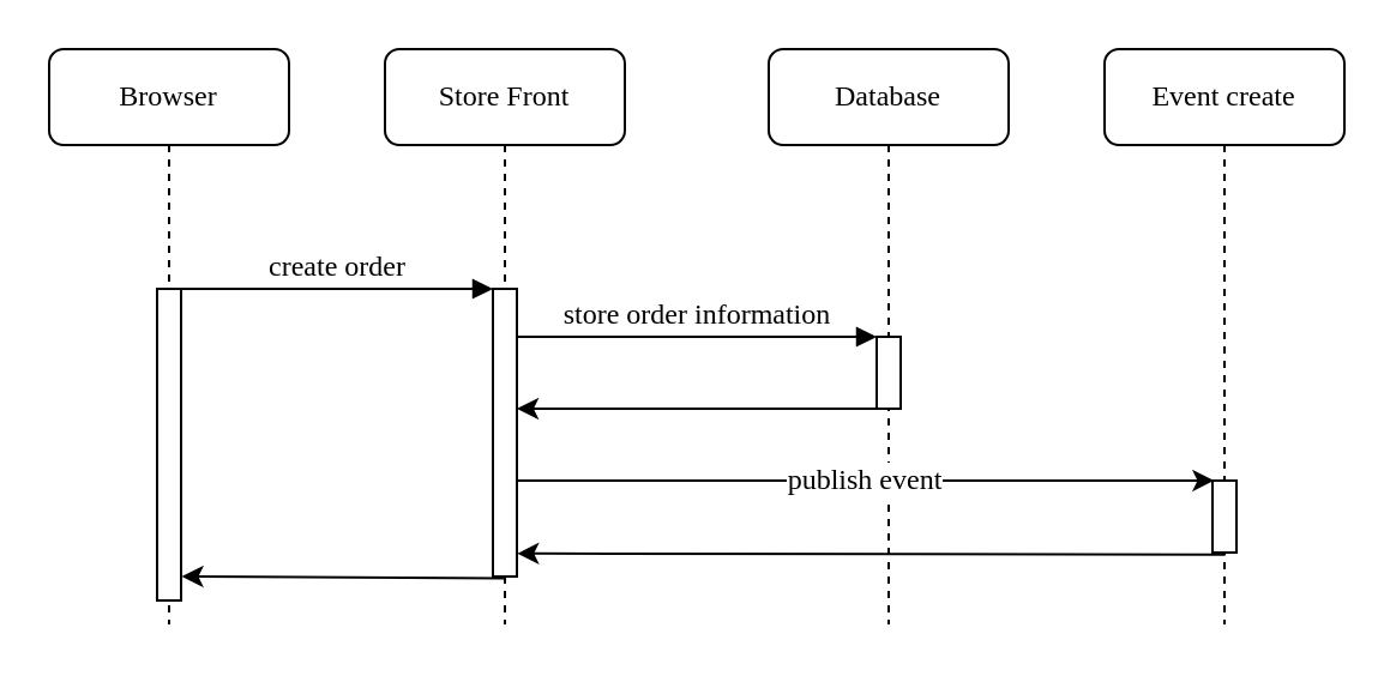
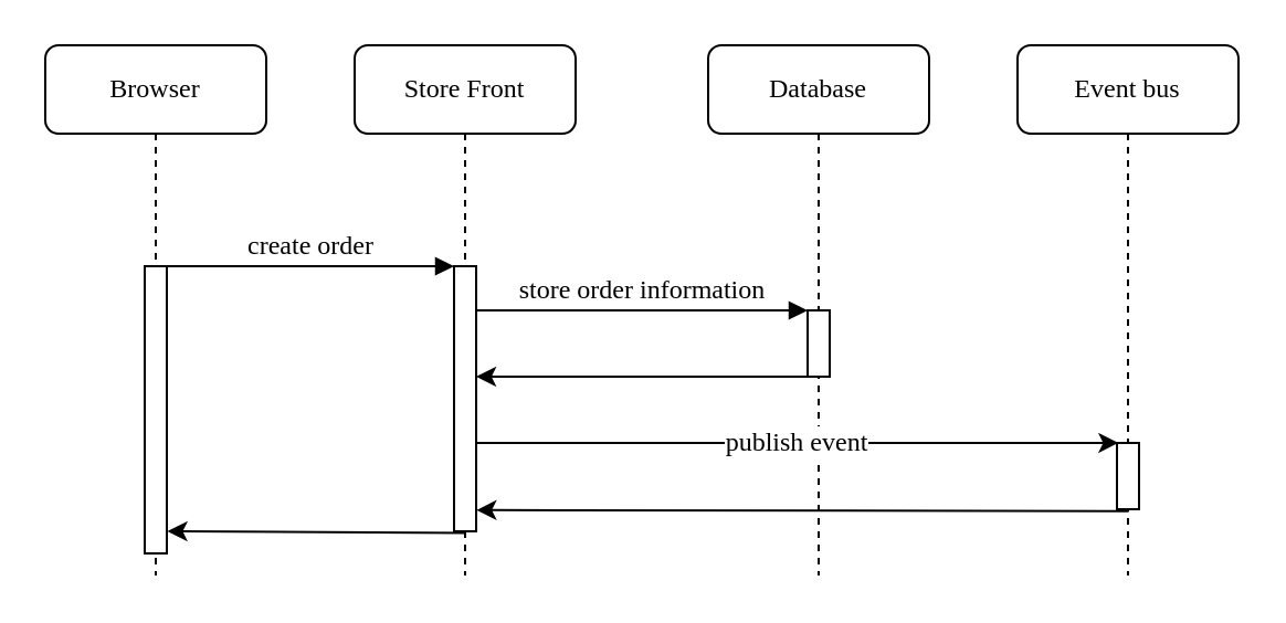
  <mxCell id="0" />
  <mxCell id="1" parent="0" />
  <mxCell id="2" value="Store Front" style="shape=umlLifeline;perimeter=lifelinePerimeter;whiteSpace=wrap;html=1;container=1;collapsible=0;recursiveResize=0;outlineConnect=0;rounded=1;shadow=0;comic=0;labelBackgroundColor=none;strokeWidth=1;fontFamily=Ubuntu;fontSize=12;align=center;" parent="1" vertex="1"><mxGeometry x="160" y="20" width="100" height="240" as="geometry" /></mxCell>
  <mxCell id="3" value="" style="html=1;points=[];perimeter=orthogonalPerimeter;rounded=0;shadow=0;comic=0;labelBackgroundColor=none;strokeWidth=1;fontFamily=Ubuntu;fontSize=12;align=center;" parent="2" vertex="1"><mxGeometry x="45" y="100" width="10" height="120" as="geometry" /></mxCell>
  <mxCell id="4" value="Database" style="shape=umlLifeline;perimeter=lifelinePerimeter;whiteSpace=wrap;html=1;container=1;collapsible=0;recursiveResize=0;outlineConnect=0;rounded=1;shadow=0;comic=0;labelBackgroundColor=none;strokeWidth=1;fontFamily=Ubuntu;fontSize=12;align=center;" parent="1" vertex="1"><mxGeometry x="320" y="20" width="100" height="240" as="geometry" /></mxCell>
  <mxCell id="5" value="" style="html=1;points=[];perimeter=orthogonalPerimeter;rounded=0;shadow=0;comic=0;labelBackgroundColor=none;strokeWidth=1;fontFamily=Ubuntu;fontSize=12;align=center;" parent="4" vertex="1"><mxGeometry x="45" y="120" width="10" height="30" as="geometry" /></mxCell>
  <mxCell id="6" value="Browser" style="shape=umlLifeline;perimeter=lifelinePerimeter;whiteSpace=wrap;html=1;container=1;collapsible=0;recursiveResize=0;outlineConnect=0;rounded=1;shadow=0;comic=0;labelBackgroundColor=none;strokeWidth=1;fontFamily=Ubuntu;fontSize=12;align=center;" parent="1" vertex="1"><mxGeometry x="20" y="20" width="100" height="240" as="geometry" /></mxCell>
  <mxCell id="7" value="" style="html=1;points=[];perimeter=orthogonalPerimeter;rounded=0;shadow=0;comic=0;labelBackgroundColor=none;strokeWidth=1;fontFamily=Ubuntu;fontSize=12;align=center;" parent="6" vertex="1"><mxGeometry x="45" y="100" width="10" height="130" as="geometry" /></mxCell>
  <mxCell id="8" value="create order" style="html=1;verticalAlign=bottom;endArrow=block;entryX=0;entryY=0;labelBackgroundColor=none;fontFamily=Ubuntu;fontSize=12;edgeStyle=elbowEdgeStyle;elbow=vertical;" parent="1" source="7" target="3" edge="1"><mxGeometry relative="1" as="geometry"><mxPoint x="140" y="130" as="sourcePoint" /></mxGeometry></mxCell>
  <mxCell id="9" value="store order information" style="html=1;verticalAlign=bottom;endArrow=block;entryX=0;entryY=0;labelBackgroundColor=none;fontFamily=Ubuntu;fontSize=12;edgeStyle=elbowEdgeStyle;elbow=vertical;" parent="1" source="3" target="5" edge="1"><mxGeometry relative="1" as="geometry"><mxPoint x="290" y="140" as="sourcePoint" /></mxGeometry></mxCell>
- <mxCell id="10" value="Event create" style="shape=umlLifeline;perimeter=lifelinePerimeter;whiteSpace=wrap;html=1;container=1;collapsible=0;recursiveResize=0;outlineConnect=0;rounded=1;shadow=0;comic=0;labelBackgroundColor=none;strokeWidth=1;fontFamily=Ubuntu;fontSize=12;align=center;" parent="1" vertex="1"><mxGeometry x="460" y="20" width="100" height="240" as="geometry" /></mxCell>
+ <mxCell id="10" value="Event bus" style="shape=umlLifeline;perimeter=lifelinePerimeter;whiteSpace=wrap;html=1;container=1;collapsible=0;recursiveResize=0;outlineConnect=0;rounded=1;shadow=0;comic=0;labelBackgroundColor=none;strokeWidth=1;fontFamily=Ubuntu;fontSize=12;align=center;" parent="1" vertex="1"><mxGeometry x="460" y="20" width="100" height="240" as="geometry" /></mxCell>
  <mxCell id="11" value="" style="html=1;points=[];perimeter=orthogonalPerimeter;rounded=0;shadow=0;comic=0;labelBackgroundColor=none;strokeWidth=1;fontFamily=Ubuntu;fontSize=12;align=center;" parent="10" vertex="1"><mxGeometry x="45" y="180" width="10" height="30" as="geometry" /></mxCell>
  <mxCell id="12" value="" style="edgeStyle=orthogonalEdgeStyle;rounded=0;orthogonalLoop=1;jettySize=auto;html=1;fontFamily=Ubuntu;fontSize=12;" parent="1" edge="1"><mxGeometry relative="1" as="geometry"><mxPoint x="365" y="170" as="sourcePoint" /><mxPoint x="215" y="170" as="targetPoint" /><Array as="points"><mxPoint x="215" y="170" /></Array></mxGeometry></mxCell>
  <mxCell id="13" value="publish event" style="endArrow=classic;html=1;entryX=0.07;entryY=-0.001;entryDx=0;entryDy=0;entryPerimeter=0;fontFamily=Ubuntu;fontSize=12;" parent="1" target="11" edge="1"><mxGeometry width="50" height="50" relative="1" as="geometry"><mxPoint x="215" y="200" as="sourcePoint" /><mxPoint x="504" y="200" as="targetPoint" /></mxGeometry></mxCell>
  <mxCell id="14" value="" style="endArrow=classic;html=1;exitX=0.531;exitY=1.03;exitDx=0;exitDy=0;exitPerimeter=0;entryX=1.014;entryY=0.92;entryDx=0;entryDy=0;entryPerimeter=0;fontFamily=Ubuntu;fontSize=12;" parent="1" source="11" target="3" edge="1"><mxGeometry width="50" height="50" relative="1" as="geometry"><mxPoint x="290" y="290" as="sourcePoint" /><mxPoint x="217" y="230" as="targetPoint" /></mxGeometry></mxCell>
  <mxCell id="15" value="" style="endArrow=classic;html=1;exitX=0.467;exitY=1.006;exitDx=0;exitDy=0;exitPerimeter=0;entryX=1.026;entryY=0.923;entryDx=0;entryDy=0;entryPerimeter=0;fontFamily=Ubuntu;fontSize=12;" parent="1" source="3" target="7" edge="1"><mxGeometry width="50" height="50" relative="1" as="geometry"><mxPoint x="120" y="260" as="sourcePoint" /><mxPoint x="76" y="240" as="targetPoint" /></mxGeometry></mxCell>
